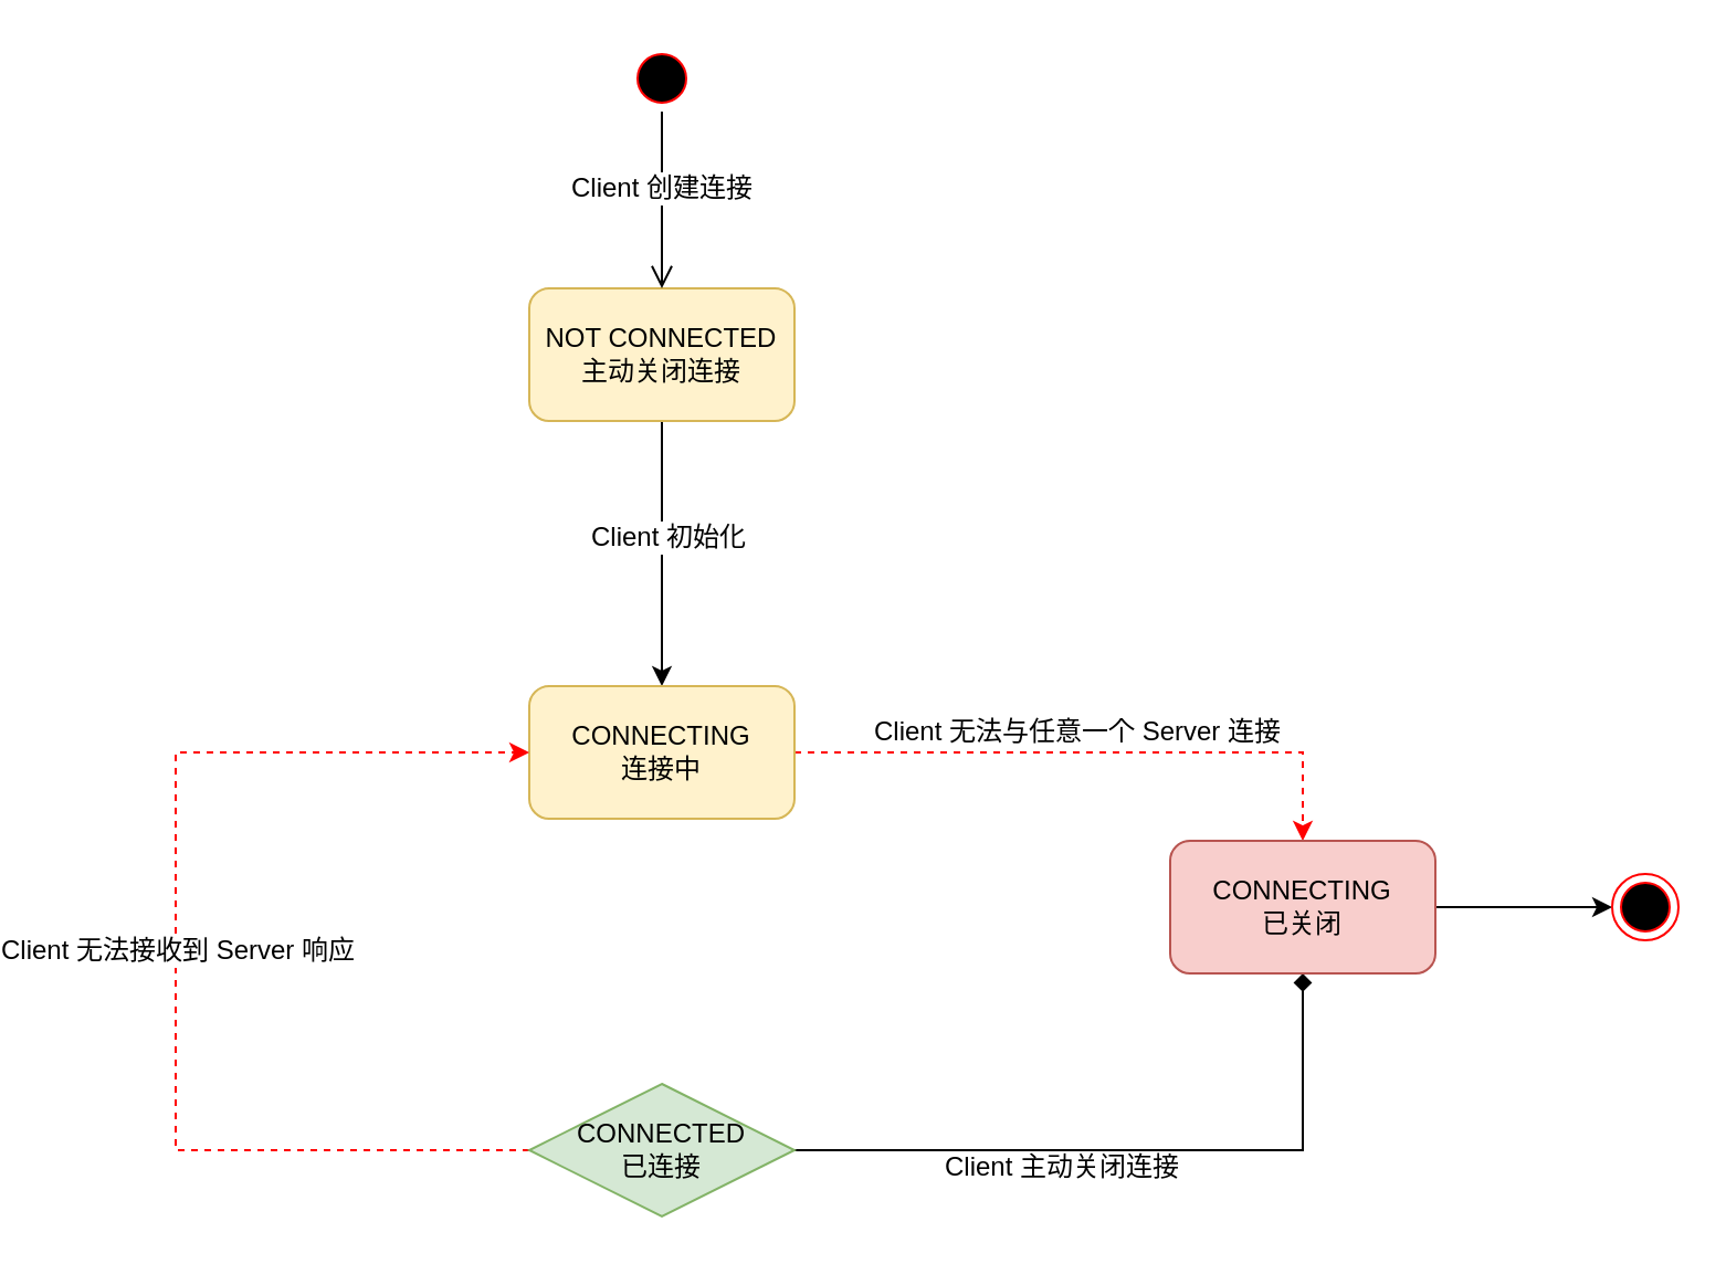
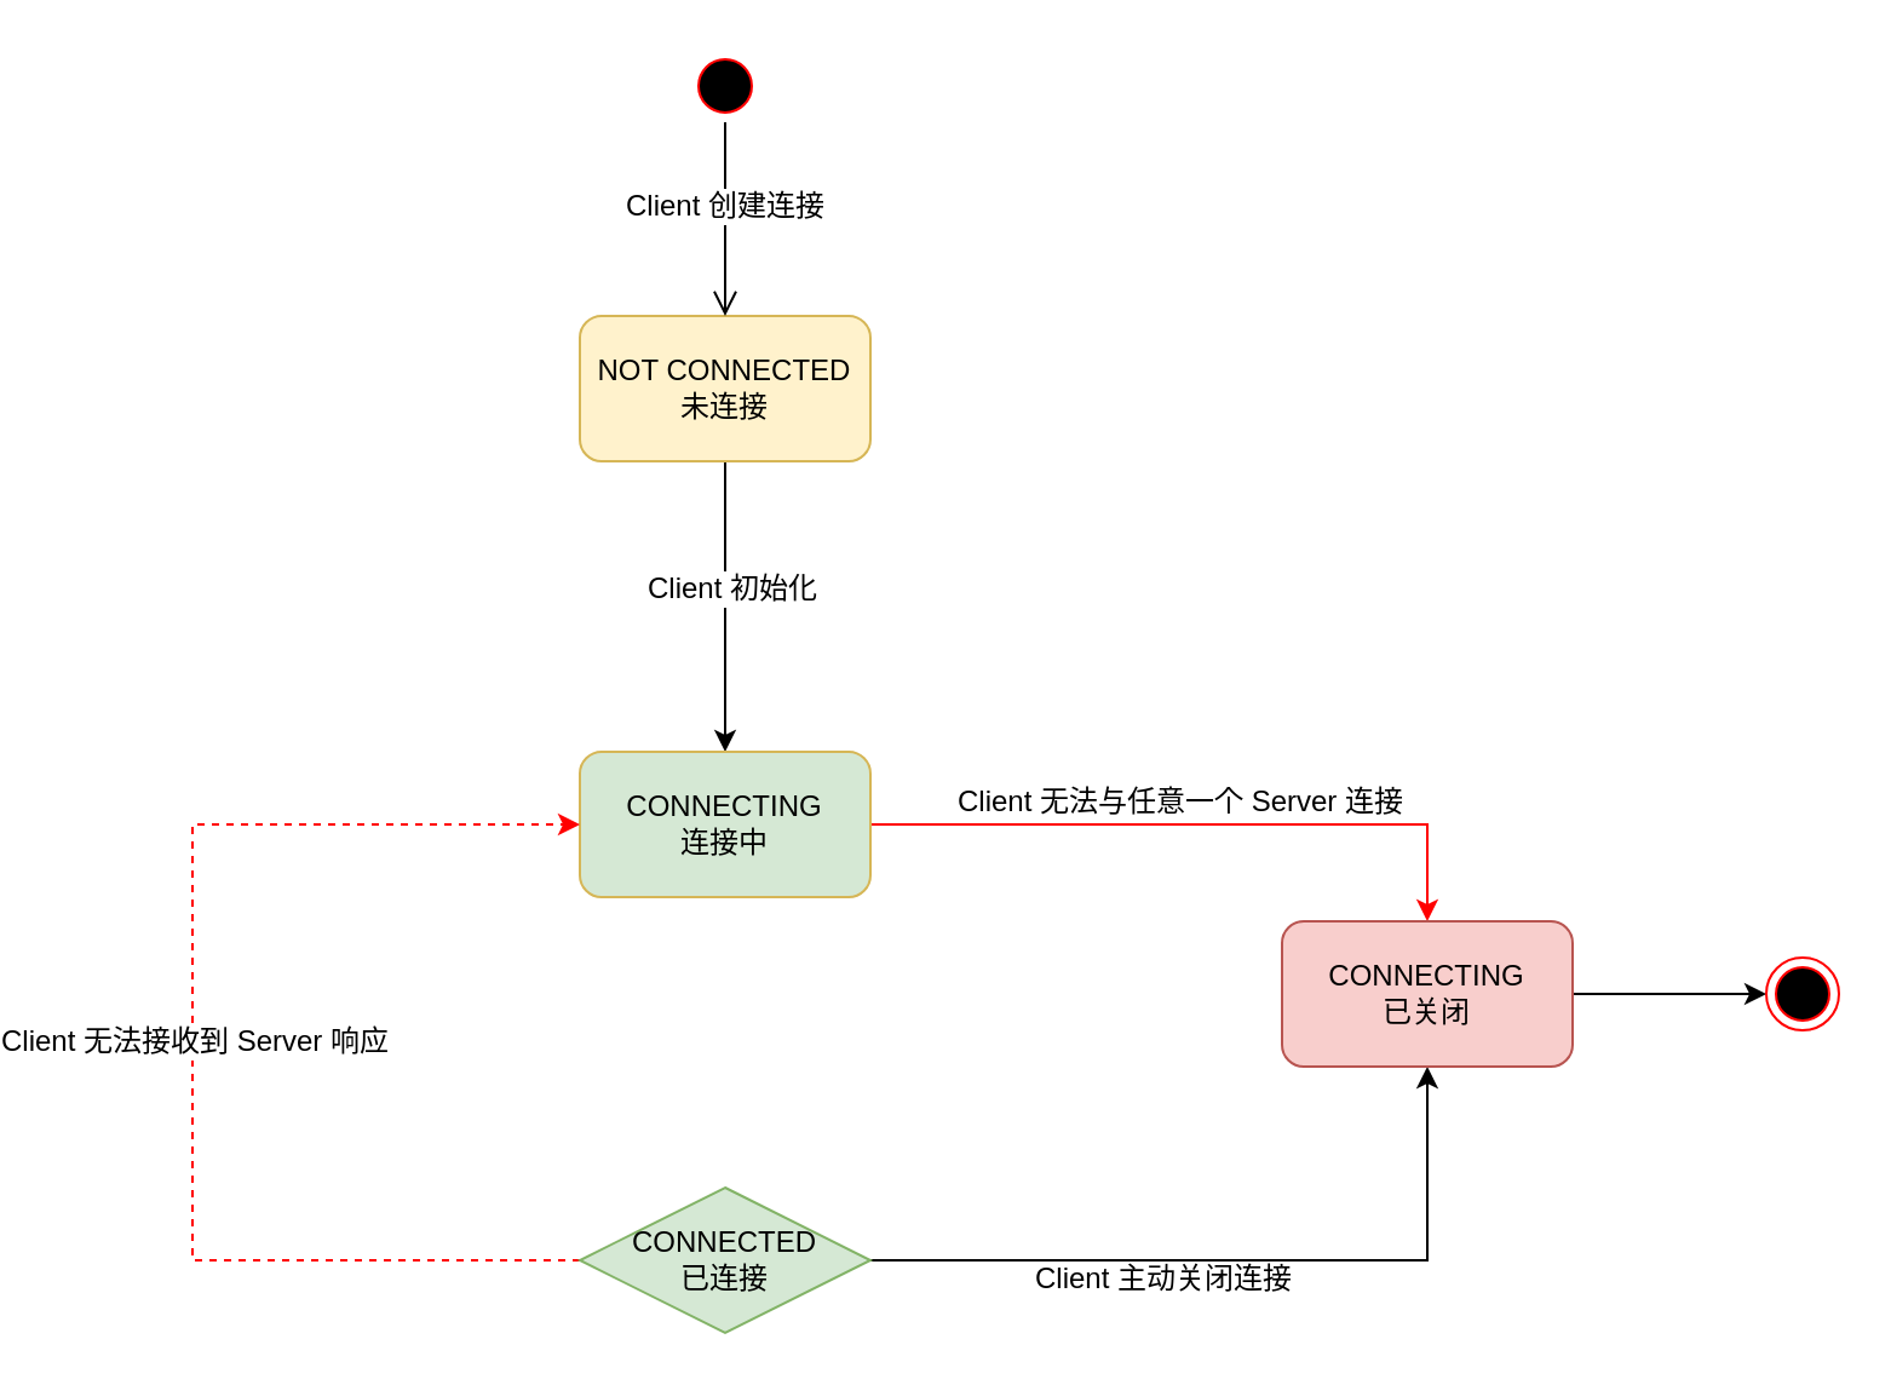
  <mxCell id="0" />
  <mxCell id="1" parent="0" />
  <mxCell id="2" style="edgeStyle=orthogonalEdgeStyle;rounded=0;orthogonalLoop=1;jettySize=auto;html=1;entryX=0.5;entryY=0;entryDx=0;entryDy=0;strokeColor=#000000;" edge="1" parent="1" source="4" target="7"><mxGeometry relative="1" as="geometry" /></mxCell>
  <mxCell id="3" value="Client 初始化" style="text;html=1;align=center;verticalAlign=middle;resizable=0;points=[];;labelBackgroundColor=#ffffff;" vertex="1" connectable="0" parent="2"><mxGeometry x="-0.133" y="2" relative="1" as="geometry"><mxPoint as="offset" /></mxGeometry></mxCell>
- <mxCell id="4" value="NOT CONNECTED&lt;br&gt;主动关闭连接" style="rounded=1;whiteSpace=wrap;html=1;fillColor=#fff2cc;strokeColor=#d6b656;" vertex="1" parent="1"><mxGeometry x="180" y="130" width="120" height="60" as="geometry" /></mxCell>
- <mxCell id="5" style="edgeStyle=orthogonalEdgeStyle;rounded=0;orthogonalLoop=1;jettySize=auto;html=1;entryX=0.5;entryY=0;entryDx=0;entryDy=0;dashed=1;strokeColor=#FF0000;" edge="1" parent="1" source="7" target="14"><mxGeometry relative="1" as="geometry"><Array as="points"><mxPoint x="530" y="340" /></Array></mxGeometry></mxCell>
+ <mxCell id="4" value="NOT CONNECTED&lt;br&gt;未连接" style="rounded=1;whiteSpace=wrap;html=1;fillColor=#fff2cc;strokeColor=#d6b656;" vertex="1" parent="1"><mxGeometry x="180" y="130" width="120" height="60" as="geometry" /></mxCell>
+ <mxCell id="5" style="edgeStyle=orthogonalEdgeStyle;rounded=0;orthogonalLoop=1;jettySize=auto;html=1;entryX=0.5;entryY=0;entryDx=0;entryDy=0;dashed=0;strokeColor=#FF0000;" edge="1" parent="1" source="7" target="14"><mxGeometry relative="1" as="geometry"><Array as="points"><mxPoint x="530" y="340" /></Array></mxGeometry></mxCell>
  <mxCell id="6" value="Client 无法与任意一个 Server 连接" style="text;html=1;align=center;verticalAlign=middle;resizable=0;points=[];;labelBackgroundColor=#ffffff;" vertex="1" connectable="0" parent="5"><mxGeometry x="-0.307" y="1" relative="1" as="geometry"><mxPoint x="33" y="-9" as="offset" /></mxGeometry></mxCell>
- <mxCell id="7" value="CONNECTING&lt;br&gt;连接中" style="rounded=1;whiteSpace=wrap;html=1;fillColor=#fff2cc;strokeColor=#d6b656;" vertex="1" parent="1"><mxGeometry x="180" y="310" width="120" height="60" as="geometry" /></mxCell>
+ <mxCell id="7" value="CONNECTING&lt;br&gt;连接中" style="rounded=1;whiteSpace=wrap;html=1;fillColor=#d5e8d4;strokeColor=#d6b656;" vertex="1" parent="1"><mxGeometry x="180" y="310" width="120" height="60" as="geometry" /></mxCell>
  <mxCell id="8" style="edgeStyle=orthogonalEdgeStyle;rounded=0;orthogonalLoop=1;jettySize=auto;html=1;dashed=1;strokeColor=#FF0000;" edge="1" parent="1" source="12"><mxGeometry relative="1" as="geometry"><mxPoint x="180" y="340" as="targetPoint" /><Array as="points"><mxPoint x="20" y="520" /><mxPoint x="20" y="340" /></Array></mxGeometry></mxCell>
  <mxCell id="9" value="Client 无法接收到 Server 响应" style="text;html=1;align=center;verticalAlign=middle;resizable=0;points=[];;labelBackgroundColor=#ffffff;" vertex="1" connectable="0" parent="8"><mxGeometry x="0.004" relative="1" as="geometry"><mxPoint as="offset" /></mxGeometry></mxCell>
- <mxCell id="10" style="edgeStyle=orthogonalEdgeStyle;rounded=0;orthogonalLoop=1;jettySize=auto;html=1;entryX=0.5;entryY=1;entryDx=0;entryDy=0;strokeColor=#000000;endArrow=diamond;" edge="1" parent="1" source="12" target="14"><mxGeometry relative="1" as="geometry" /></mxCell>
+ <mxCell id="10" style="edgeStyle=orthogonalEdgeStyle;rounded=0;orthogonalLoop=1;jettySize=auto;html=1;entryX=0.5;entryY=1;entryDx=0;entryDy=0;strokeColor=#000000;" edge="1" parent="1" source="12" target="14"><mxGeometry relative="1" as="geometry" /></mxCell>
  <mxCell id="11" value="Client 主动关闭连接" style="text;html=1;align=center;verticalAlign=middle;resizable=0;points=[];;labelBackgroundColor=#ffffff;" vertex="1" connectable="0" parent="10"><mxGeometry x="-0.368" y="-3" relative="1" as="geometry"><mxPoint x="22" y="4" as="offset" /></mxGeometry></mxCell>
  <mxCell id="12" value="CONNECTED&lt;br&gt;已连接" style="rhombus;whiteSpace=wrap;html=1;fillColor=#d5e8d4;strokeColor=#82b366;" vertex="1" parent="1"><mxGeometry x="180" y="490" width="120" height="60" as="geometry" /></mxCell>
  <mxCell id="13" style="edgeStyle=orthogonalEdgeStyle;rounded=0;orthogonalLoop=1;jettySize=auto;html=1;entryX=0;entryY=0.5;entryDx=0;entryDy=0;strokeColor=#000000;" edge="1" parent="1" source="14" target="18"><mxGeometry relative="1" as="geometry" /></mxCell>
  <mxCell id="14" value="CONNECTING&lt;br&gt;已关闭" style="rounded=1;whiteSpace=wrap;html=1;fillColor=#f8cecc;strokeColor=#b85450;" vertex="1" parent="1"><mxGeometry x="470" y="380" width="120" height="60" as="geometry" /></mxCell>
  <mxCell id="15" value="" style="ellipse;html=1;shape=startState;fillColor=#000000;strokeColor=#ff0000;" vertex="1" parent="1"><mxGeometry x="225" y="20" width="30" height="30" as="geometry" /></mxCell>
  <mxCell id="16" value="" style="edgeStyle=orthogonalEdgeStyle;html=1;verticalAlign=bottom;endArrow=open;endSize=8;strokeColor=#000000;" edge="1" source="15" parent="1"><mxGeometry relative="1" as="geometry"><mxPoint x="240" y="130" as="targetPoint" /></mxGeometry></mxCell>
  <mxCell id="17" value="Client 创建连接" style="text;html=1;align=center;verticalAlign=middle;resizable=0;points=[];;labelBackgroundColor=#ffffff;" vertex="1" connectable="0" parent="16"><mxGeometry x="-0.16" y="-1" relative="1" as="geometry"><mxPoint as="offset" /></mxGeometry></mxCell>
  <mxCell id="18" value="" style="ellipse;html=1;shape=endState;fillColor=#000000;strokeColor=#ff0000;" vertex="1" parent="1"><mxGeometry x="670" y="395" width="30" height="30" as="geometry" /></mxCell>
